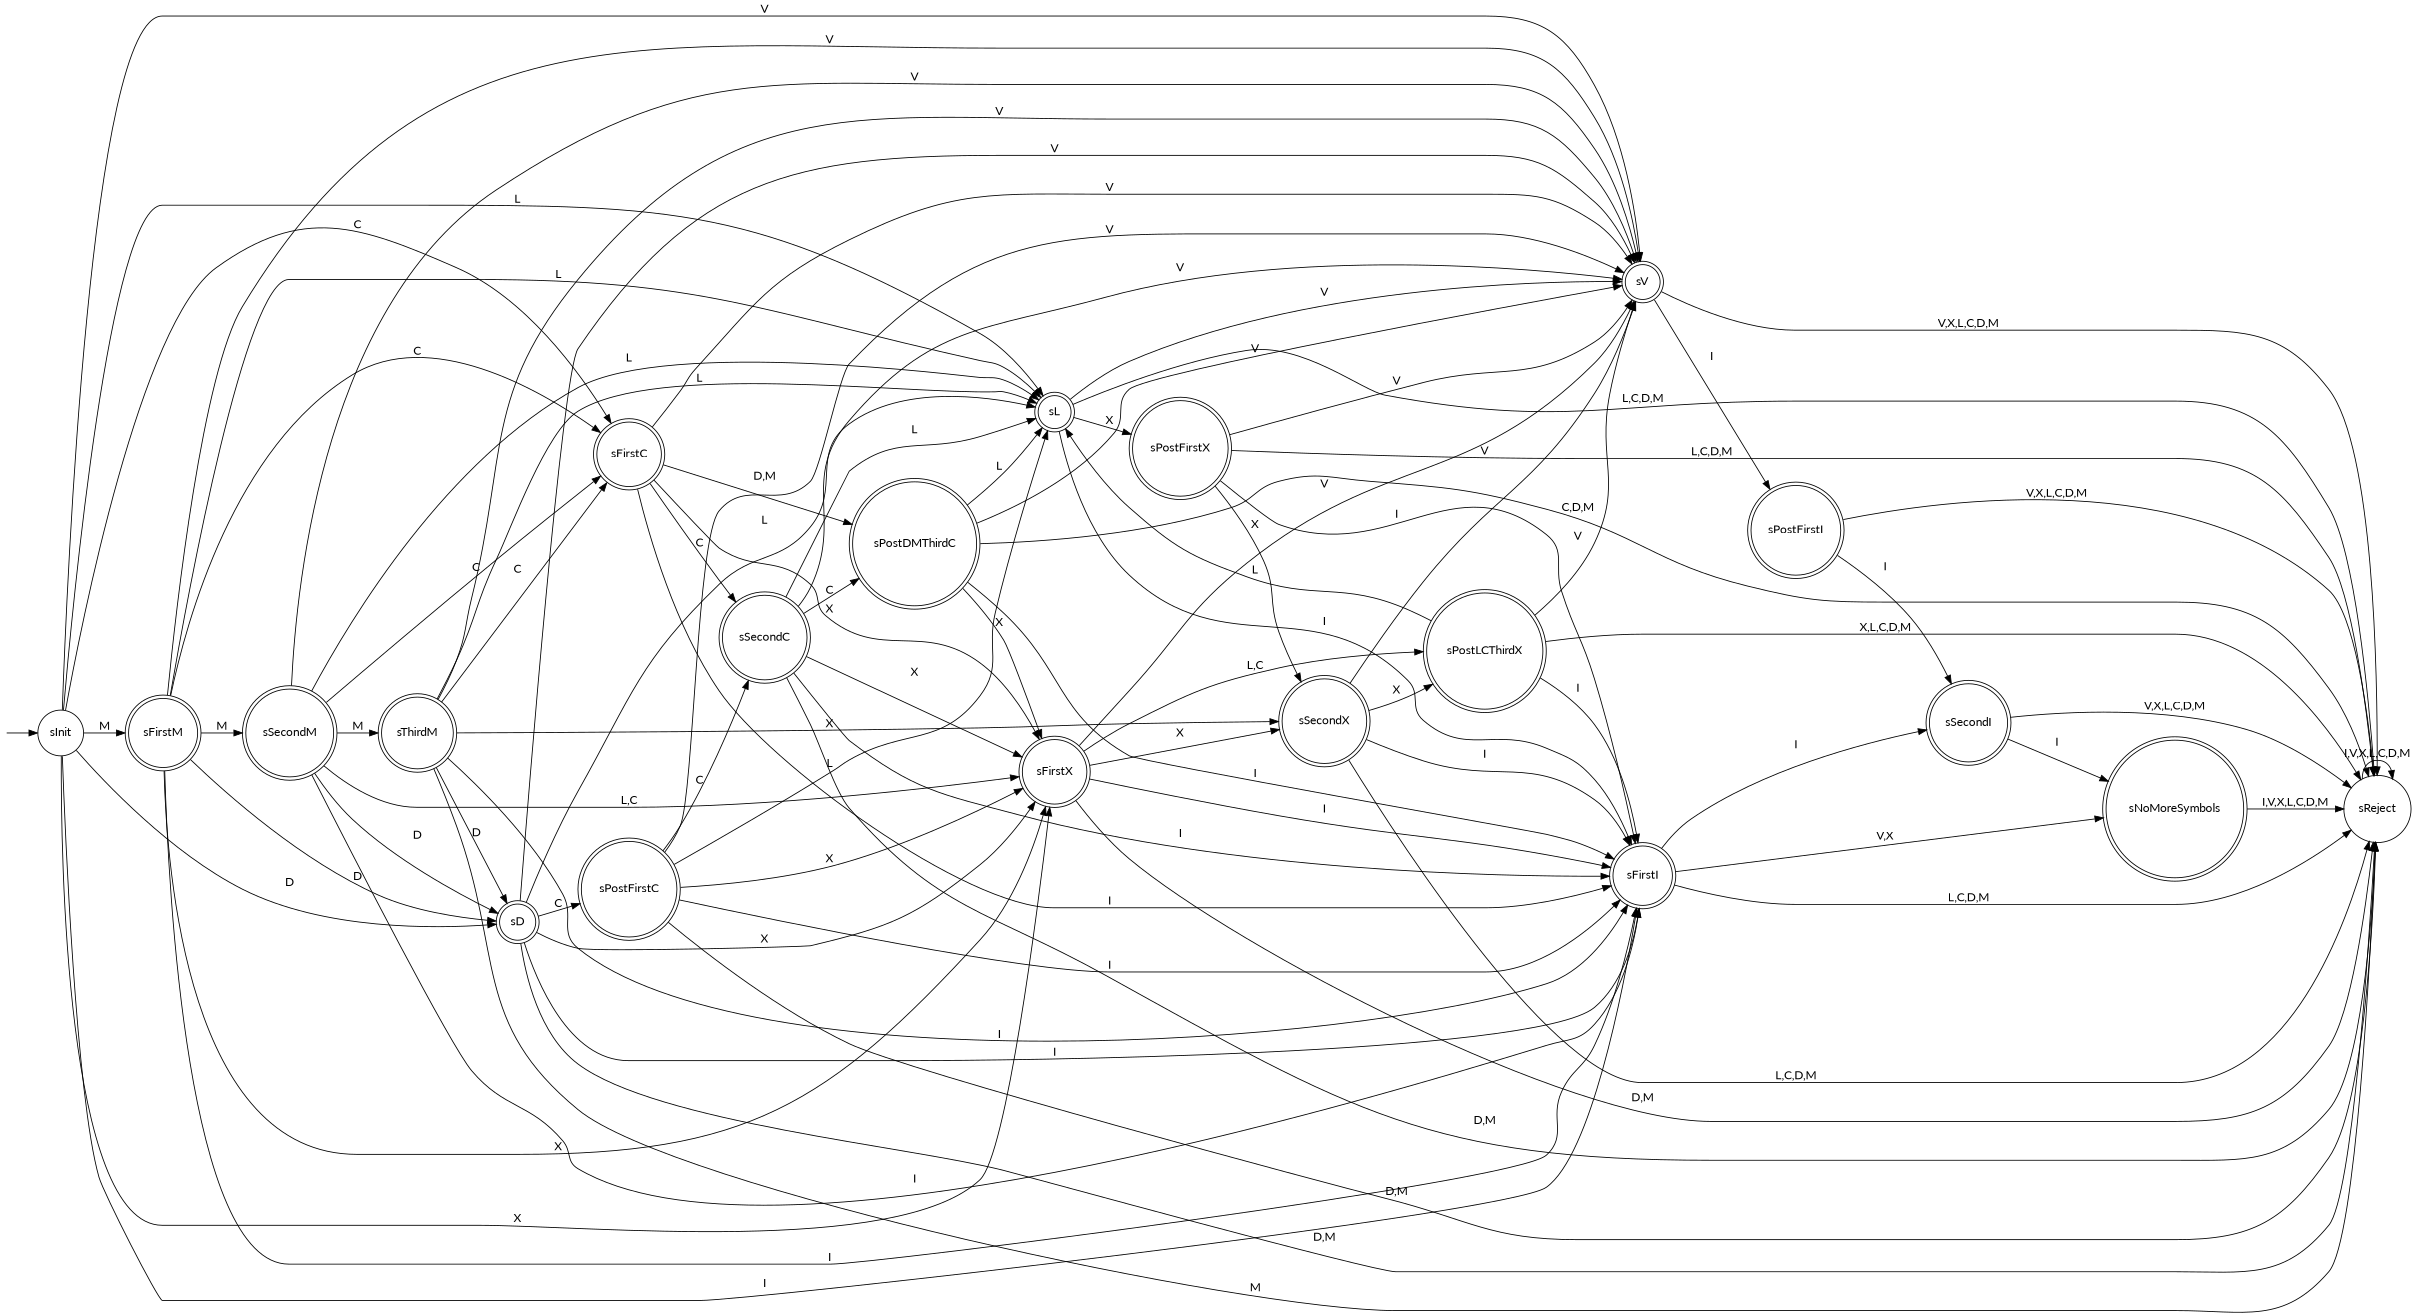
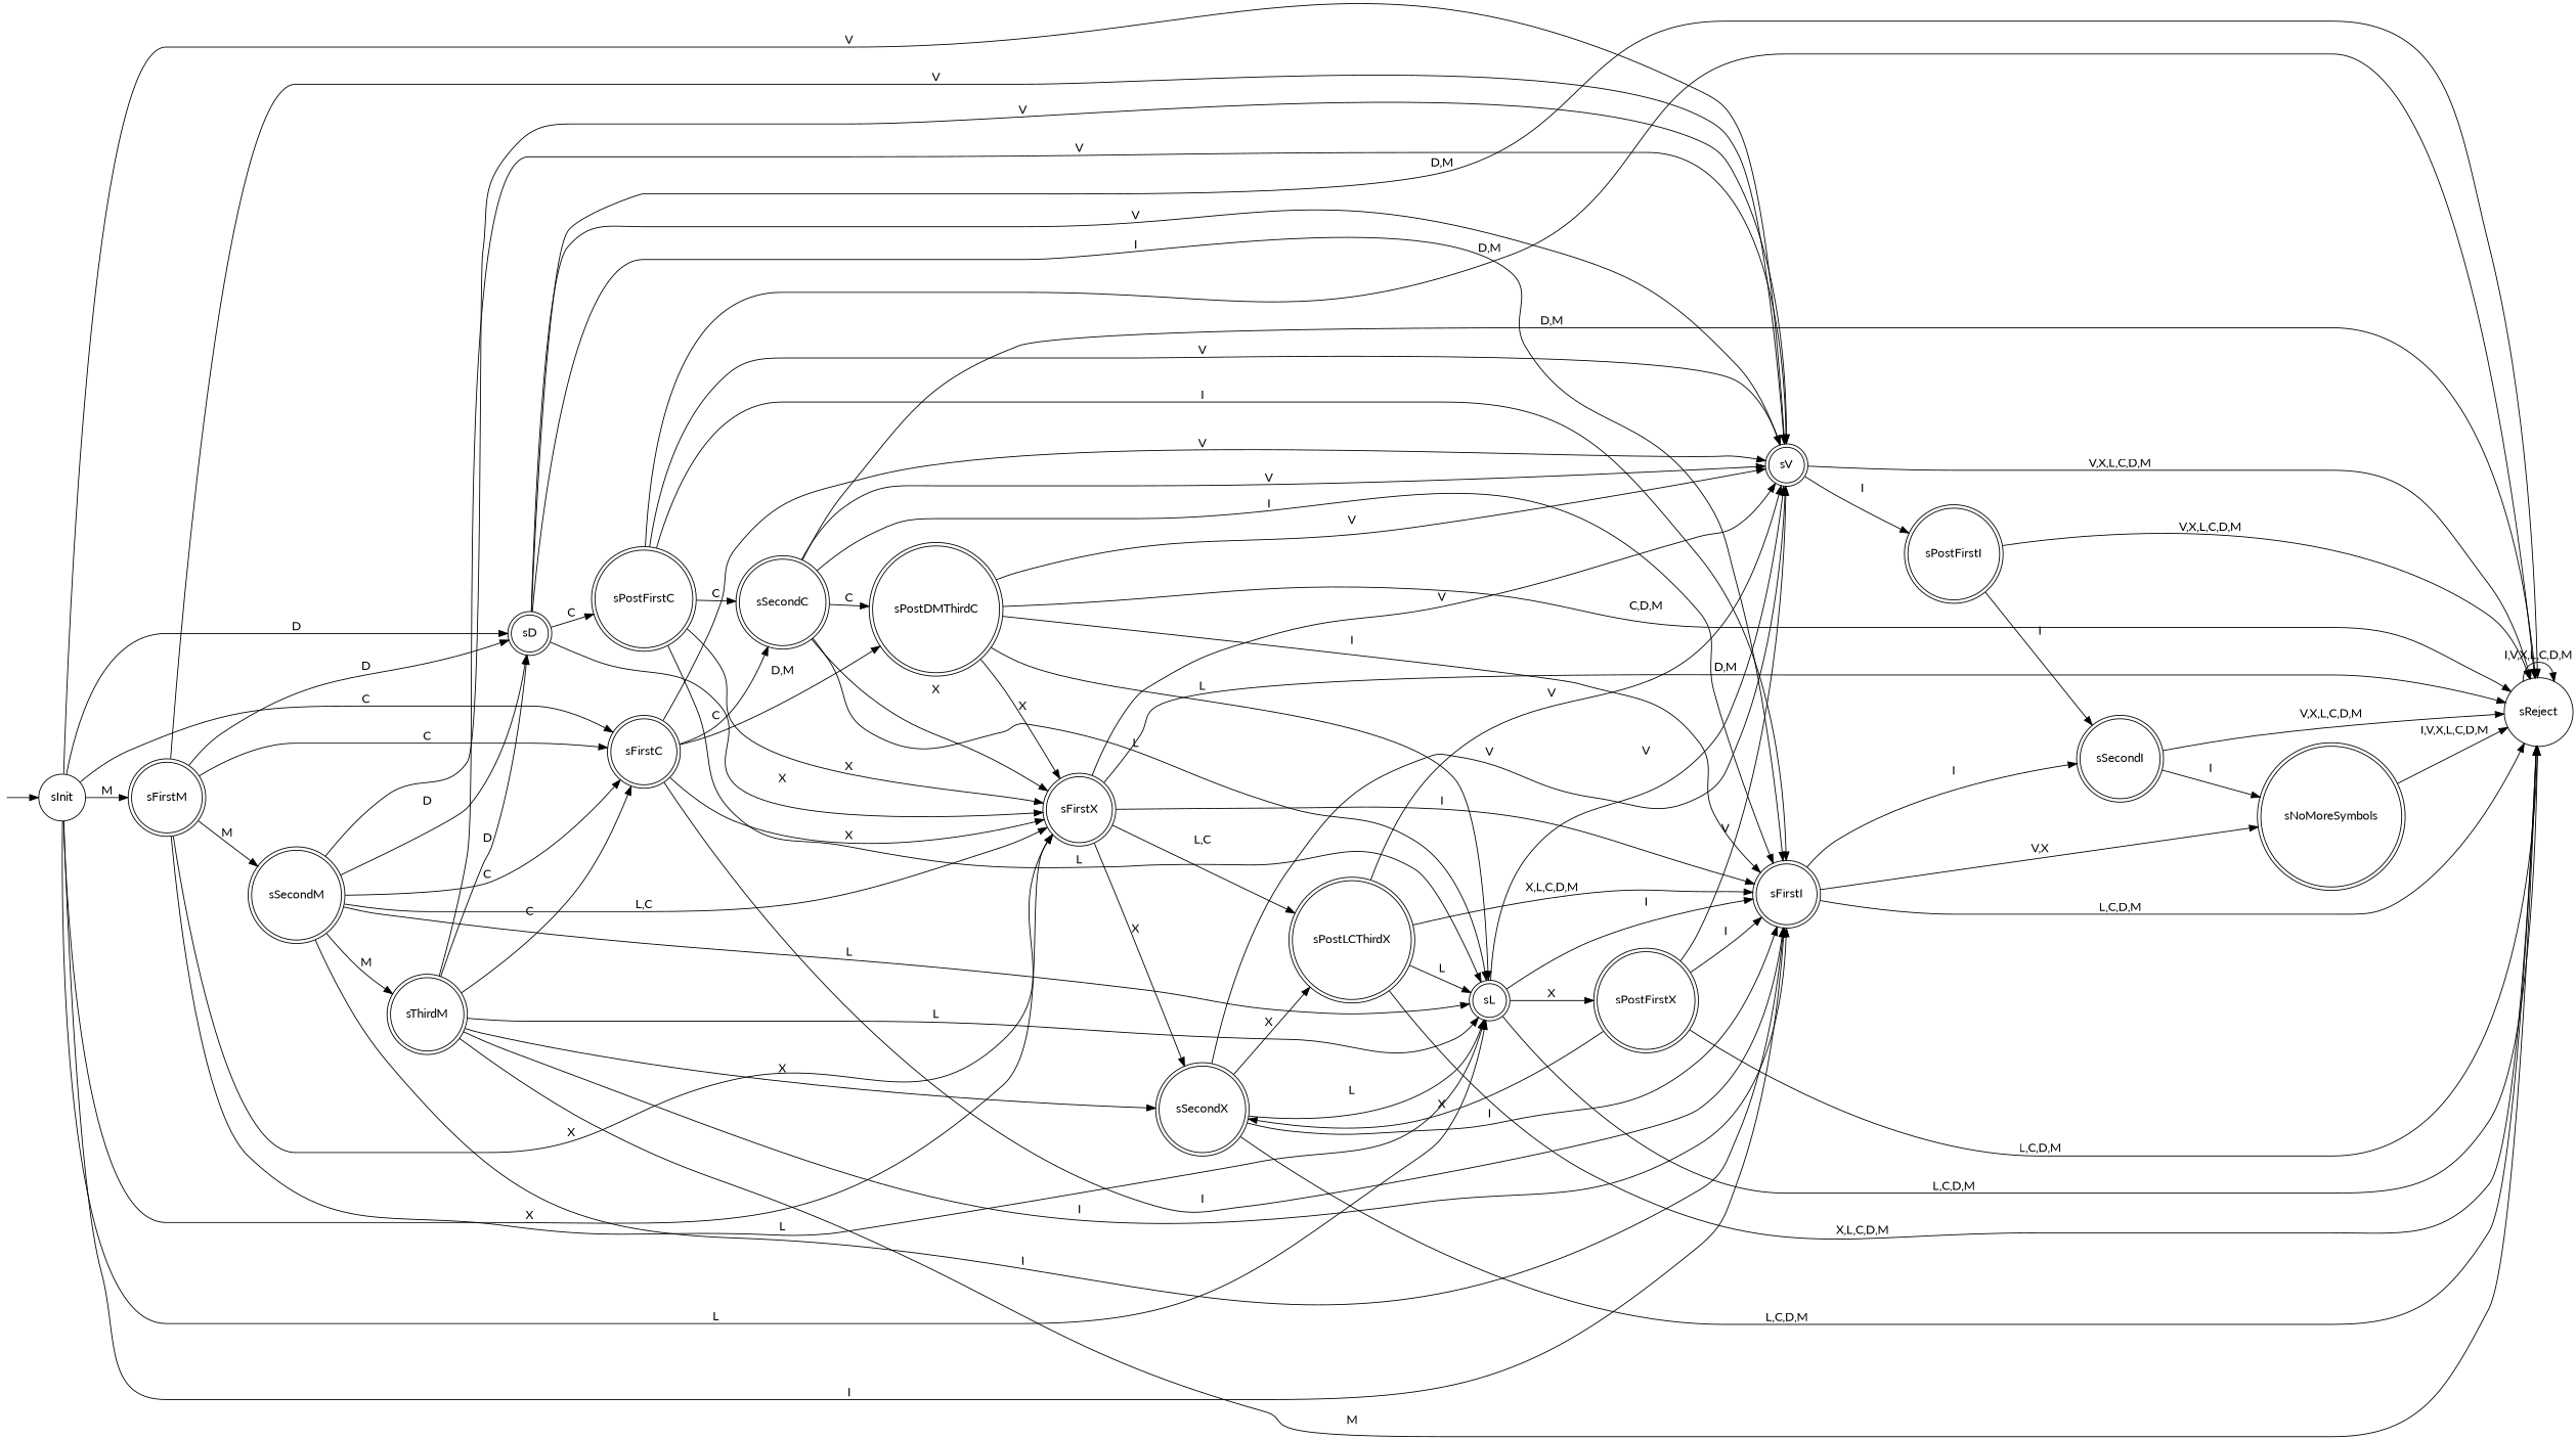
  digraph {
    fontname=Lato
    rankdir=LR
    node [fontname=Lato peripheries=2 shape=circle]
    edge [fontname=Lato]
    sFirstM
    sSecondM
    sD
    sFirstC
    sL
    sFirstX
    sV
    sFirstI
    sThirdM
    sReject [peripheries=1]
    sPostFirstC
    sSecondC
    sPostDMThirdC
    sPostFirstX
    sSecondX
    sPostLCThirdX
    sPostFirstI
    sSecondI
    sNoMoreSymbols
    sInit [peripheries=1]
    reset [peripheries=1 shape=point style=invis]
    sFirstM -> sSecondM [label=M]
    sFirstM -> sD [label=D]
    sFirstM -> sFirstC [label=C]
    sFirstM -> sL [label=L]
    sFirstM -> sFirstX [label=X]
    sFirstM -> sV [label=V]
-   sFirstM -> sFirstI [label=I]
    sSecondM -> sD [label=D]
    sSecondM -> sFirstC [label=C]
    sSecondM -> sL [label=L]
    sSecondM -> sFirstX [label="L,C"]
    sSecondM -> sV [label=V]
    sSecondM -> sFirstI [label=I]
    sSecondM -> sThirdM [label=M]
-   sD -> sL [label=L]
+   sSecondX -> sL [label=L]
    sD -> sFirstX [label=X]
    sD -> sV [label=V]
    sD -> sFirstI [label=I]
    sD -> sReject [label="D,M"]
    sD -> sPostFirstC [label=C]
    sFirstC -> sFirstX [label=X]
    sFirstC -> sV [label=V]
    sFirstC -> sFirstI [label=I]
    sFirstC -> sSecondC [label=C]
    sFirstC -> sPostDMThirdC [label="D,M"]
    sL -> sV [label=V]
    sL -> sFirstI [label=I]
    sL -> sReject [label="L,C,D,M"]
    sL -> sPostFirstX [label=X]
    sFirstX -> sV [label=V]
    sFirstX -> sFirstI [label=I]
    sFirstX -> sReject [label="D,M"]
    sFirstX -> sSecondX [label=X]
    sFirstX -> sPostLCThirdX [label="L,C"]
    sV -> sReject [label="V,X,L,C,D,M"]
    sV -> sPostFirstI [label=I]
    sFirstI -> sReject [label="L,C,D,M"]
    sFirstI -> sSecondI [label=I]
    sFirstI -> sNoMoreSymbols [label="V,X"]
    sThirdM -> sD [label=D]
    sThirdM -> sFirstC [label=C]
    sThirdM -> sL [label=L]
    sThirdM -> sV [label=V]
    sThirdM -> sFirstI [label=I]
    sThirdM -> sReject [label=M]
    sThirdM -> sSecondX [label=X]
    sReject -> sReject [label="I,V,X,L,C,D,M"]
    sPostFirstC -> sL [label=L]
    sPostFirstC -> sFirstX [label=X]
    sPostFirstC -> sV [label=V]
    sPostFirstC -> sFirstI [label=I]
    sPostFirstC -> sReject [label="D,M"]
    sPostFirstC -> sSecondC [label=C]
    sSecondC -> sL [label=L]
    sSecondC -> sFirstX [label=X]
    sSecondC -> sV [label=V]
    sSecondC -> sFirstI [label=I]
    sSecondC -> sReject [label="D,M"]
    sSecondC -> sPostDMThirdC [label=C]
    sPostDMThirdC -> sL [label=L]
    sPostDMThirdC -> sFirstX [label=X]
    sPostDMThirdC -> sV [label=V]
    sPostDMThirdC -> sFirstI [label=I]
    sPostDMThirdC -> sReject [label="C,D,M"]
    sPostFirstX -> sV [label=V]
    sPostFirstX -> sFirstI [label=I]
    sPostFirstX -> sReject [label="L,C,D,M"]
    sPostFirstX -> sSecondX [label=X]
    sSecondX -> sV [label=V]
    sSecondX -> sFirstI [label=I]
    sSecondX -> sReject [label="L,C,D,M"]
    sSecondX -> sPostLCThirdX [label=X]
    sPostLCThirdX -> sL [label=L]
    sPostLCThirdX -> sV [label=V]
-   sPostLCThirdX -> sFirstI [label=I]
+   sPostLCThirdX -> sFirstI [label="X,L,C,D,M"]
    sPostLCThirdX -> sReject [label="X,L,C,D,M"]
    sPostFirstI -> sReject [label="V,X,L,C,D,M"]
    sPostFirstI -> sSecondI [label=I]
    sSecondI -> sReject [label="V,X,L,C,D,M"]
    sSecondI -> sNoMoreSymbols [label=I]
    sNoMoreSymbols -> sReject [label="I,V,X,L,C,D,M"]
    sInit -> sFirstM [label=M]
    sInit -> sD [label=D]
    sInit -> sFirstC [label=C]
    sInit -> sL [label=L]
    sInit -> sFirstX [label=X]
    sInit -> sV [label=V]
    sInit -> sFirstI [label=I]
    reset -> sInit
  }
